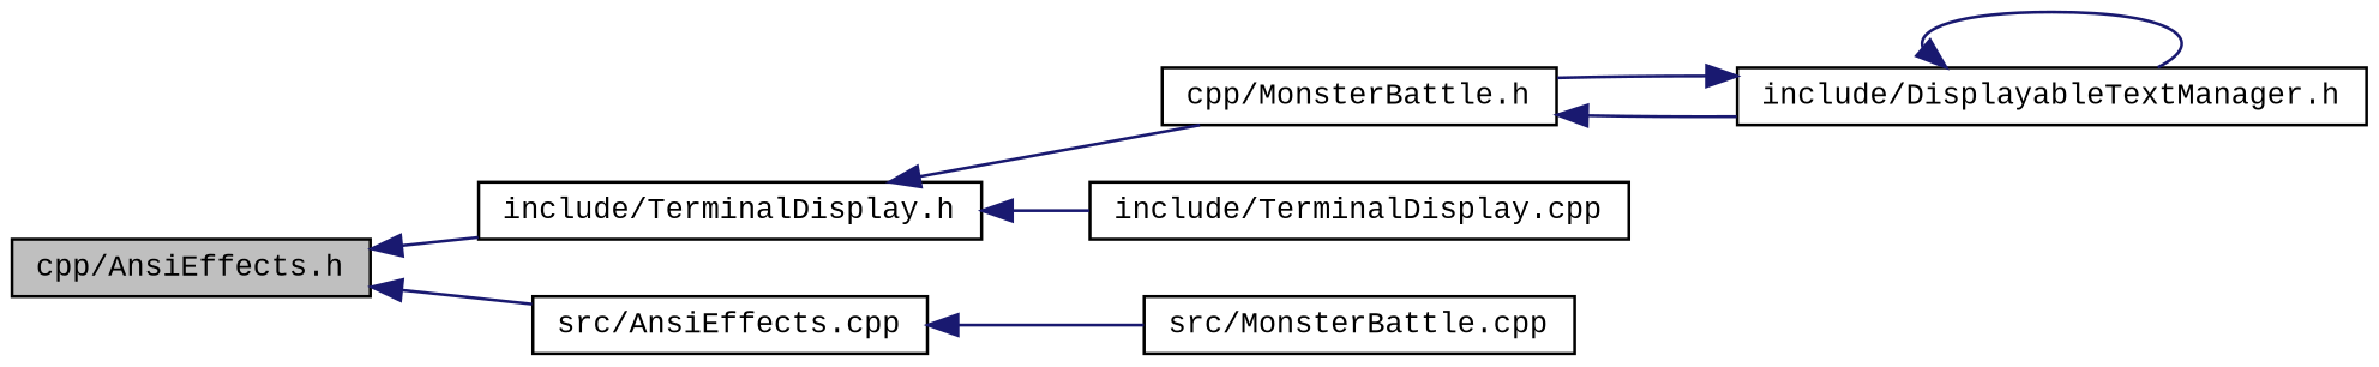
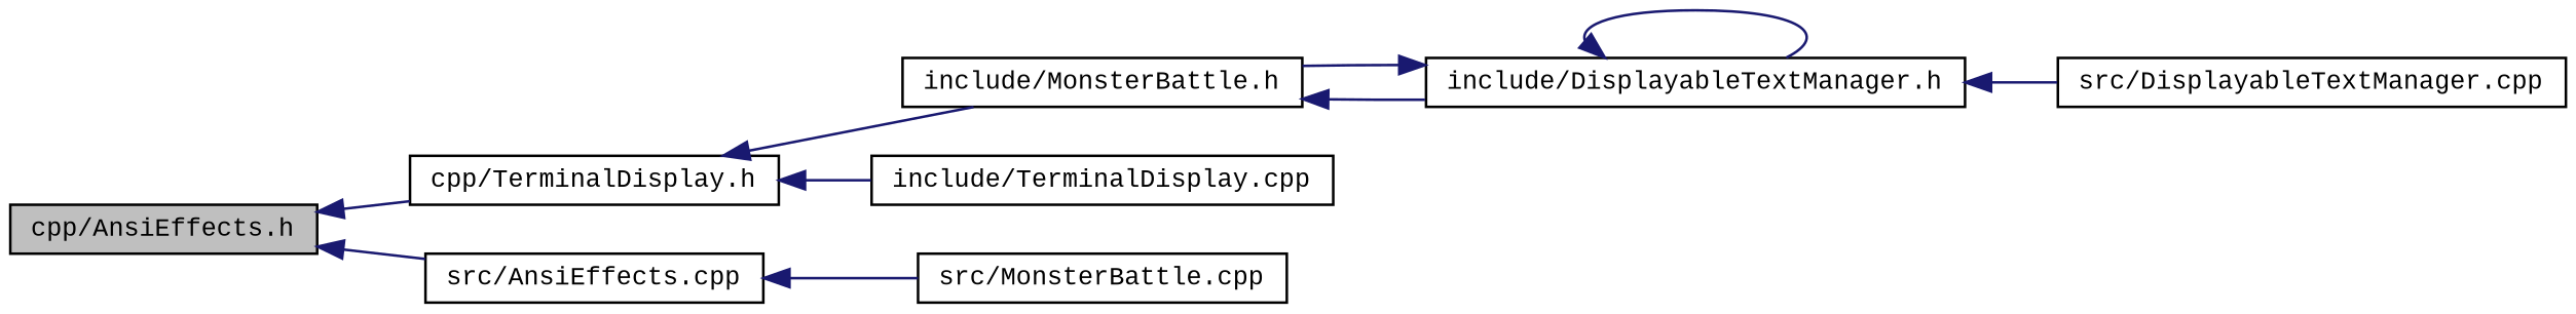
  digraph {
    fontname="Liberation Mono"
    rankdir=LR
    node [color=black fillcolor=white fontname="Liberation Mono" fontsize=10 shape=record style=filled]
    edge [color=midnightblue dir=back fontname="Liberation Mono" fontsize=10 labelfontname=Helvetica labelfontsize=10 style=solid]
    n1 [fillcolor=grey75 fontcolor=black height=0.2 label="cpp/AnsiEffects.h" width=0.4]
-   n2 [height=0.2 label="include/TerminalDisplay.h" width=0.4]
+   n2 [height=0.2 label="cpp/TerminalDisplay.h" width=0.4]
    n3 [height=0.2 label="src/AnsiEffects.cpp" width=0.4]
-   n4 [height=0.2 label="cpp/MonsterBattle.h" width=0.4]
+   n4 [height=0.2 label="include/MonsterBattle.h" width=0.4]
    n5 [height=0.2 label="include/TerminalDisplay.cpp" width=0.4]
    n6 [height=0.2 label="src/MonsterBattle.cpp" width=0.4]
    n7 [height=0.2 label="include/DisplayableTextManager.h" width=0.4]
+   n8 [height=0.2 label="src/DisplayableTextManager.cpp" width=0.4]
    n1 -> n2
    n1 -> n3
    n2 -> n4
    n2 -> n5
    n3 -> n6
    n4 -> n7
    n7 -> n4
    n7 -> n7
+   n7 -> n8
  }
